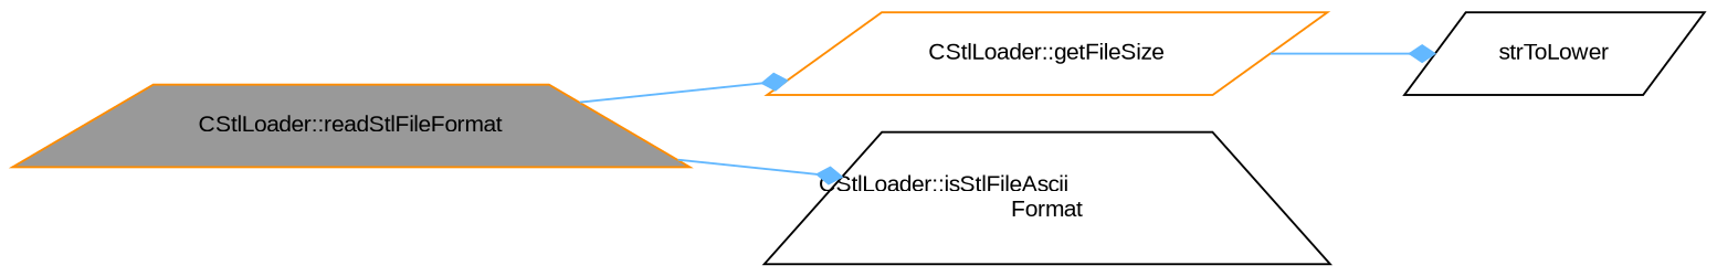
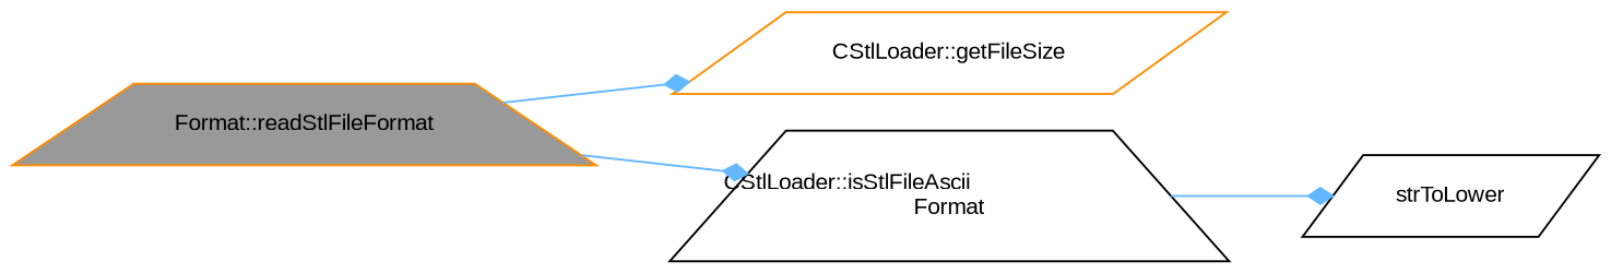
  digraph {
    rankdir=LR
    node [color=darkorange fillcolor=white fontname=Arial fontsize=11 shape=trapezium style=filled]
    edge [arrowhead=diamond color=steelblue1 fontname=Arial fontsize=11 labelfontname=Arial labelfontsize=11 style=solid]
-   n1 [fillcolor=grey60 fontcolor=black height=0.2 label="CStlLoader::readStlFileFormat" width=0.4]
+   n1 [fillcolor=grey60 fontcolor=black height=0.2 label="Format::readStlFileFormat" width=0.4]
    n2 [height=0.2 label="CStlLoader::getFileSize" shape=parallelogram width=0.4]
    n3 [color=black height=0.2 label="CStlLoader::isStlFileAscii\lFormat" width=0.4]
    n4 [color=black height=0.2 label=strToLower shape=parallelogram width=0.4]
    n1 -> n2
    n1 -> n3
-   n2 -> n4
+   n3 -> n4
  }
